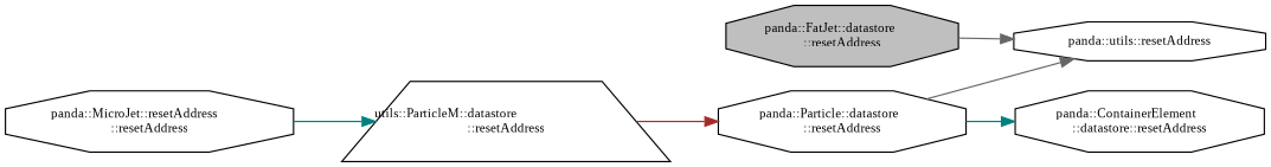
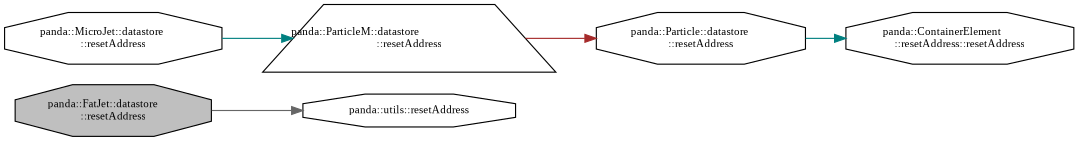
  digraph {
    fontname="Liberation Serif"
    rankdir=LR
    node [color=black fillcolor=white fontname="Liberation Serif" fontsize=10 shape=octagon style=filled]
    edge [color=gray40 fontname="Liberation Serif" fontsize=10 labelfontname=Helvetica labelfontsize=10 style=solid]
    n1 [fillcolor=grey75 fontcolor=black height=0.2 label="panda::FatJet::datastore\l::resetAddress" width=0.4]
    n2 [height=0.2 label="panda::utils::resetAddress" width=0.4]
-   n3 [height=0.2 label="panda::MicroJet::resetAddress\l::resetAddress" width=0.4]
-   n4 [height=0.2 label="utils::ParticleM::datastore\l::resetAddress" shape=trapezium width=0.4]
+   n3 [height=0.2 label="panda::MicroJet::datastore\l::resetAddress" width=0.4]
+   n4 [height=0.2 label="panda::ParticleM::datastore\l::resetAddress" shape=trapezium width=0.4]
    n5 [height=0.2 label="panda::Particle::datastore\l::resetAddress" width=0.4]
-   n6 [height=0.2 label="panda::ContainerElement\l::datastore::resetAddress" width=0.4]
+   n6 [height=0.2 label="panda::ContainerElement\l::resetAddress::resetAddress" width=0.4]
    n1 -> n2
    n3 -> n4 [color=teal]
    n4 -> n5 [color=brown]
-   n5 -> n2
    n5 -> n6 [color=teal]
  }
